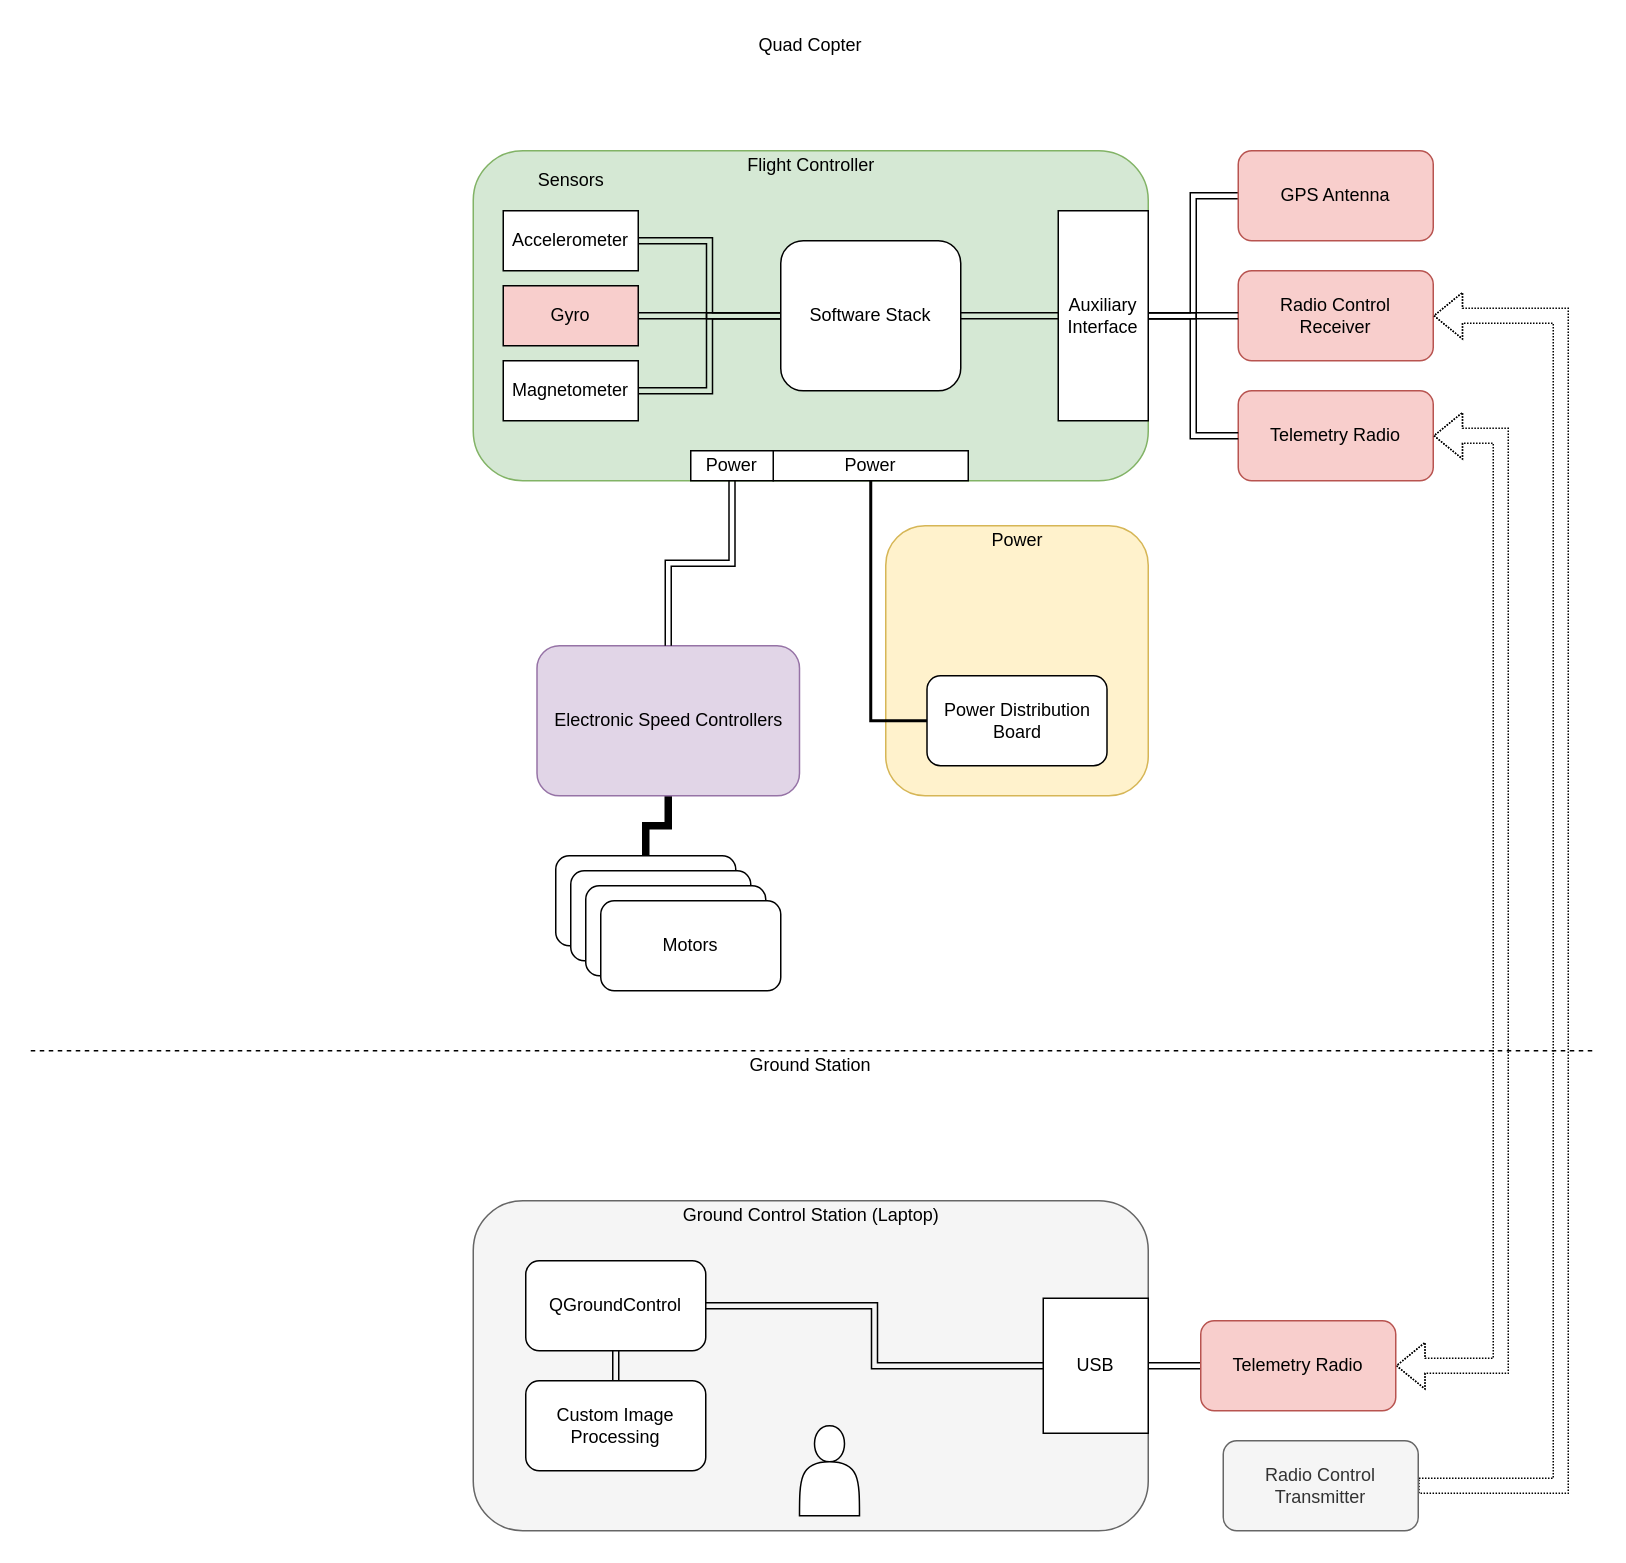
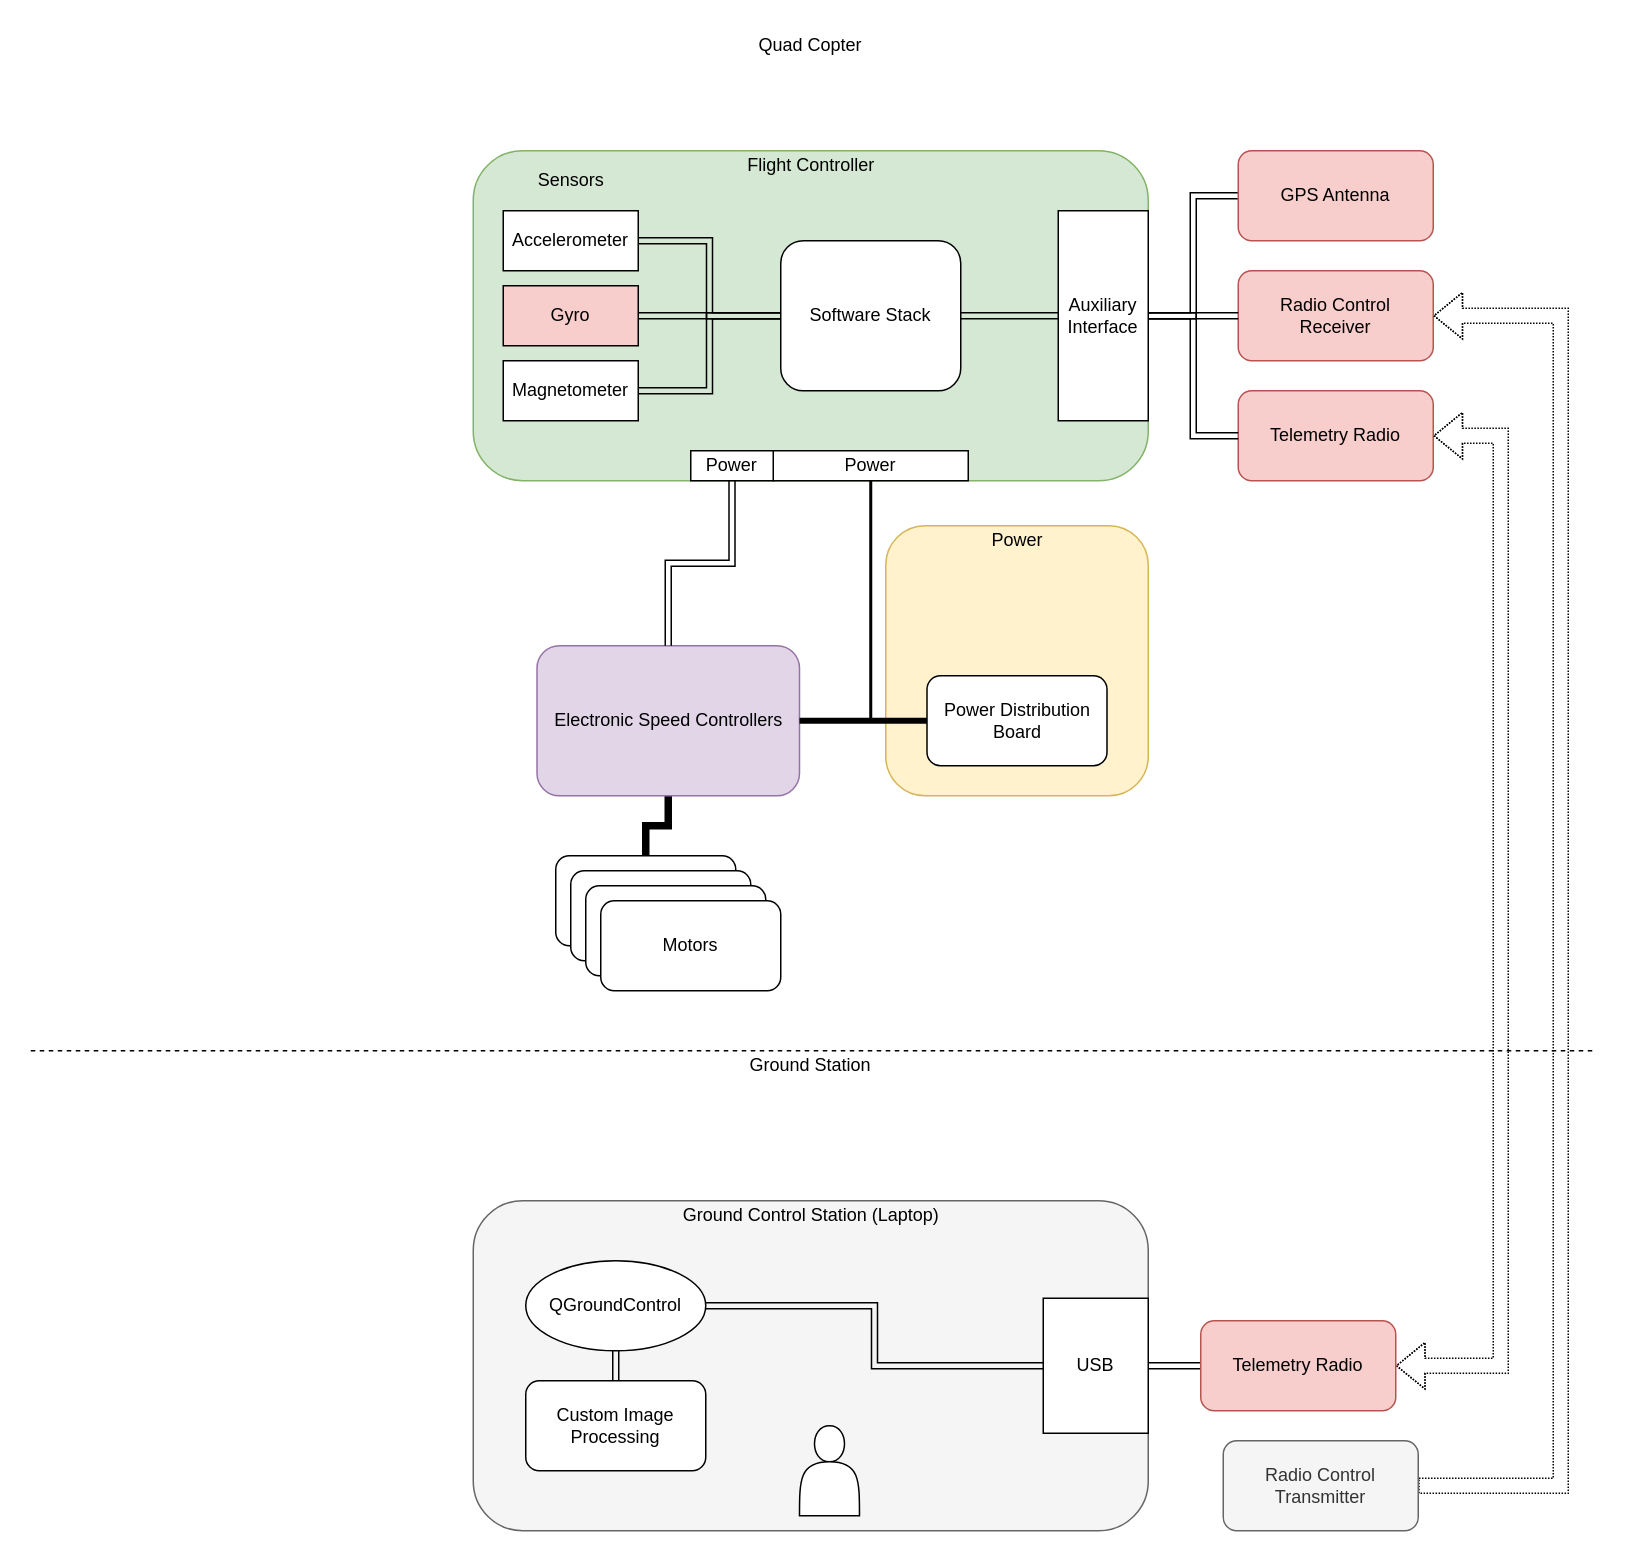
  <mxCell id="0" />
  <mxCell id="1" parent="0" />
  <mxCell id="2" value="" style="endArrow=none;dashed=1;html=1;" edge="1" parent="1"><mxGeometry width="50" height="50" relative="1" as="geometry"><mxPoint x="20" y="700" as="sourcePoint" /><mxPoint x="1062" y="700" as="targetPoint" /></mxGeometry></mxCell>
  <mxCell id="3" value="" style="rounded=1;whiteSpace=wrap;html=1;fillColor=#d5e8d4;strokeColor=#82b366;" vertex="1" parent="1"><mxGeometry x="315" y="100" width="450" height="220" as="geometry" /></mxCell>
  <mxCell id="4" value="Flight Controller" style="text;html=1;resizable=0;autosize=1;align=center;verticalAlign=middle;points=[];fillColor=none;strokeColor=none;rounded=0;" vertex="1" parent="1"><mxGeometry x="490" y="100" width="100" height="20" as="geometry" /></mxCell>
  <mxCell id="5" style="edgeStyle=orthogonalEdgeStyle;rounded=0;orthogonalLoop=1;jettySize=auto;html=1;exitX=1;exitY=0.5;exitDx=0;exitDy=0;entryX=0;entryY=0.5;entryDx=0;entryDy=0;endArrow=none;endFill=0;strokeWidth=1;shape=link;" edge="1" parent="1" source="6" target="41"><mxGeometry relative="1" as="geometry" /></mxCell>
  <mxCell id="6" value="Accelerometer" style="rounded=0;whiteSpace=wrap;html=1;" vertex="1" parent="1"><mxGeometry x="335" y="140" width="90" height="40" as="geometry" /></mxCell>
  <mxCell id="7" style="edgeStyle=orthogonalEdgeStyle;shape=link;rounded=0;orthogonalLoop=1;jettySize=auto;html=1;exitX=1;exitY=0.5;exitDx=0;exitDy=0;entryX=0;entryY=0.5;entryDx=0;entryDy=0;endArrow=none;endFill=0;strokeWidth=1;" edge="1" parent="1" source="8" target="41"><mxGeometry relative="1" as="geometry" /></mxCell>
  <mxCell id="8" value="Gyro" style="rounded=0;whiteSpace=wrap;html=1;fillColor=#f8cecc;" vertex="1" parent="1"><mxGeometry x="335" y="190" width="90" height="40" as="geometry" /></mxCell>
  <mxCell id="9" style="edgeStyle=orthogonalEdgeStyle;shape=link;rounded=0;orthogonalLoop=1;jettySize=auto;html=1;exitX=1;exitY=0.5;exitDx=0;exitDy=0;entryX=0;entryY=0.5;entryDx=0;entryDy=0;endArrow=none;endFill=0;strokeWidth=1;" edge="1" parent="1" source="10" target="41"><mxGeometry relative="1" as="geometry" /></mxCell>
  <mxCell id="10" value="Magnetometer" style="rounded=0;whiteSpace=wrap;html=1;" vertex="1" parent="1"><mxGeometry x="335" y="240" width="90" height="40" as="geometry" /></mxCell>
  <mxCell id="11" value="Ground&amp;nbsp;Station" style="text;html=1;strokeColor=none;fillColor=none;align=center;verticalAlign=middle;whiteSpace=wrap;rounded=0;" vertex="1" parent="1"><mxGeometry x="485" y="700" width="110" height="20" as="geometry" /></mxCell>
  <mxCell id="12" value="Quad Copter" style="text;html=1;strokeColor=none;fillColor=none;align=center;verticalAlign=middle;whiteSpace=wrap;rounded=0;" vertex="1" parent="1"><mxGeometry x="500" width="80" height="20" as="geometry" y="20" /></mxCell>
  <mxCell id="13" style="edgeStyle=orthogonalEdgeStyle;shape=link;rounded=0;orthogonalLoop=1;jettySize=auto;html=1;exitX=0;exitY=0.5;exitDx=0;exitDy=0;entryX=1;entryY=0.5;entryDx=0;entryDy=0;endArrow=none;endFill=0;" edge="1" parent="1" source="14" target="32"><mxGeometry relative="1" as="geometry" /></mxCell>
  <mxCell id="14" value="GPS Antenna" style="rounded=1;whiteSpace=wrap;html=1;fillColor=#f8cecc;strokeColor=#b85450;" vertex="1" parent="1"><mxGeometry x="825" y="100" width="130" height="60" as="geometry" /></mxCell>
  <mxCell id="15" value="Telemetry Radio" style="rounded=1;whiteSpace=wrap;html=1;fillColor=#f8cecc;strokeColor=#b85450;" vertex="1" parent="1"><mxGeometry x="825" y="260" width="130" height="60" as="geometry" /></mxCell>
  <mxCell id="16" value="Sensors" style="text;html=1;resizable=0;autosize=1;align=center;verticalAlign=middle;points=[];fillColor=none;strokeColor=none;rounded=0;" vertex="1" parent="1"><mxGeometry x="350" y="110" width="60" height="20" as="geometry" /></mxCell>
  <mxCell id="17" value="" style="rounded=1;whiteSpace=wrap;html=1;fillColor=#f5f5f5;strokeColor=#666666;fontColor=#333333;" vertex="1" parent="1"><mxGeometry x="315" y="800" width="450" height="220" as="geometry" /></mxCell>
  <mxCell id="18" value="Ground Control Station (Laptop)" style="text;html=1;strokeColor=none;fillColor=none;align=center;verticalAlign=middle;whiteSpace=wrap;rounded=0;" vertex="1" parent="1"><mxGeometry x="442.5" y="800" width="195" height="20" as="geometry" /></mxCell>
  <mxCell id="19" style="edgeStyle=orthogonalEdgeStyle;shape=link;rounded=0;orthogonalLoop=1;jettySize=auto;html=1;exitX=0.5;exitY=1;exitDx=0;exitDy=0;entryX=0.5;entryY=0;entryDx=0;entryDy=0;endArrow=none;endFill=0;" edge="1" parent="1" source="21" target="25"><mxGeometry relative="1" as="geometry" /></mxCell>
  <mxCell id="20" style="edgeStyle=orthogonalEdgeStyle;shape=link;rounded=0;orthogonalLoop=1;jettySize=auto;html=1;exitX=1;exitY=0.5;exitDx=0;exitDy=0;entryX=0;entryY=0.5;entryDx=0;entryDy=0;endArrow=none;endFill=0;" edge="1" parent="1" source="21" target="27"><mxGeometry relative="1" as="geometry" /></mxCell>
- <mxCell id="21" value="QGroundControl" style="rounded=1;whiteSpace=wrap;html=1;" vertex="1" parent="1"><mxGeometry x="350" y="840" width="120" height="60" as="geometry" /></mxCell>
+ <mxCell id="21" value="QGroundControl" style="ellipse;whiteSpace=wrap;html=1;" vertex="1" parent="1"><mxGeometry x="350" y="840" width="120" height="60" as="geometry" /></mxCell>
  <mxCell id="22" style="edgeStyle=orthogonalEdgeStyle;shape=link;rounded=0;orthogonalLoop=1;jettySize=auto;html=1;exitX=0;exitY=0.5;exitDx=0;exitDy=0;entryX=1;entryY=0.5;entryDx=0;entryDy=0;endArrow=none;endFill=0;" edge="1" parent="1" source="24" target="27"><mxGeometry relative="1" as="geometry" /></mxCell>
  <mxCell id="23" style="edgeStyle=orthogonalEdgeStyle;rounded=0;orthogonalLoop=1;jettySize=auto;html=1;exitX=1;exitY=0.5;exitDx=0;exitDy=0;entryX=1;entryY=0.5;entryDx=0;entryDy=0;startArrow=block;startFill=0;endArrow=block;endFill=0;strokeWidth=1;shape=flexArrow;dashed=1;dashPattern=1 1;" edge="1" parent="1" source="24" target="15"><mxGeometry relative="1" as="geometry"><Array as="points"><mxPoint x="1000" y="910" /><mxPoint x="1000" y="290" /></Array></mxGeometry></mxCell>
  <mxCell id="24" value="Telemetry Radio" style="rounded=1;whiteSpace=wrap;html=1;fillColor=#f8cecc;strokeColor=#b85450;" vertex="1" parent="1"><mxGeometry x="800" y="880" width="130" height="60" as="geometry" /></mxCell>
  <mxCell id="25" value="Custom Image Processing" style="rounded=1;whiteSpace=wrap;html=1;" vertex="1" parent="1"><mxGeometry x="350" y="920" width="120" height="60" as="geometry" /></mxCell>
  <mxCell id="26" value="Radio Control&lt;br&gt;Receiver" style="rounded=1;whiteSpace=wrap;html=1;fillColor=#f8cecc;strokeColor=#b85450;" vertex="1" parent="1"><mxGeometry x="825" y="180" width="130" height="60" as="geometry" /></mxCell>
  <mxCell id="27" value="USB" style="rounded=0;whiteSpace=wrap;html=1;" vertex="1" parent="1"><mxGeometry x="695" y="865" width="70" height="90" as="geometry" /></mxCell>
  <mxCell id="28" style="edgeStyle=orthogonalEdgeStyle;shape=flexArrow;rounded=0;orthogonalLoop=1;jettySize=auto;html=1;exitX=1;exitY=0.5;exitDx=0;exitDy=0;entryX=1;entryY=0.5;entryDx=0;entryDy=0;dashed=1;dashPattern=1 1;startArrow=none;startFill=0;endArrow=block;endFill=0;strokeWidth=1;" edge="1" parent="1" source="29" target="26"><mxGeometry relative="1" as="geometry"><Array as="points"><mxPoint x="1040" y="990" /><mxPoint x="1040" y="210" /></Array></mxGeometry></mxCell>
  <mxCell id="29" value="Radio Control Transmitter" style="rounded=1;whiteSpace=wrap;html=1;fillColor=#f5f5f5;strokeColor=#666666;fontColor=#333333;" vertex="1" parent="1"><mxGeometry x="815" y="960" width="130" height="60" as="geometry" /></mxCell>
  <mxCell id="30" style="edgeStyle=orthogonalEdgeStyle;shape=link;rounded=0;orthogonalLoop=1;jettySize=auto;html=1;exitX=1;exitY=0.5;exitDx=0;exitDy=0;entryX=0;entryY=0.5;entryDx=0;entryDy=0;endArrow=none;endFill=0;" edge="1" parent="1" source="32" target="26"><mxGeometry relative="1" as="geometry" /></mxCell>
  <mxCell id="31" style="edgeStyle=orthogonalEdgeStyle;shape=link;rounded=0;orthogonalLoop=1;jettySize=auto;html=1;exitX=1;exitY=0.5;exitDx=0;exitDy=0;entryX=0;entryY=0.5;entryDx=0;entryDy=0;endArrow=none;endFill=0;" edge="1" parent="1" source="32" target="15"><mxGeometry relative="1" as="geometry" /></mxCell>
  <mxCell id="32" value="Auxiliary Interface" style="rounded=0;whiteSpace=wrap;html=1;" vertex="1" parent="1"><mxGeometry x="705" y="140" width="60" height="140" as="geometry" /></mxCell>
  <mxCell id="33" value="" style="rounded=1;whiteSpace=wrap;html=1;fillColor=#fff2cc;strokeColor=#d6b656;" vertex="1" parent="1"><mxGeometry x="590" y="350" width="175" height="180" as="geometry" /></mxCell>
  <mxCell id="34" style="edgeStyle=orthogonalEdgeStyle;rounded=0;orthogonalLoop=1;jettySize=auto;html=1;exitX=0.5;exitY=1;exitDx=0;exitDy=0;startArrow=none;startFill=0;endArrow=none;endFill=0;strokeWidth=5;" edge="1" parent="1" source="35" target="43"><mxGeometry relative="1" as="geometry" /></mxCell>
  <mxCell id="35" value="Electronic Speed Controllers" style="rounded=1;whiteSpace=wrap;html=1;fillColor=#e1d5e7;strokeColor=#9673a6;" vertex="1" parent="1"><mxGeometry x="357.5" y="430" width="175" height="100" as="geometry" /></mxCell>
  <mxCell id="36" style="edgeStyle=orthogonalEdgeStyle;rounded=0;orthogonalLoop=1;jettySize=auto;html=1;exitX=0;exitY=0.5;exitDx=0;exitDy=0;startArrow=none;startFill=0;endArrow=none;endFill=0;endSize=2;strokeWidth=2;" edge="1" parent="1" source="38" target="42"><mxGeometry relative="1" as="geometry" /></mxCell>
+ <mxCell id="37" style="edgeStyle=orthogonalEdgeStyle;rounded=0;orthogonalLoop=1;jettySize=auto;html=1;exitX=0;exitY=0.5;exitDx=0;exitDy=0;entryX=1;entryY=0.5;entryDx=0;entryDy=0;startArrow=none;startFill=0;endArrow=none;endFill=0;endSize=2;strokeWidth=4;" edge="1" parent="1" source="38" target="35"><mxGeometry relative="1" as="geometry" /></mxCell>
  <mxCell id="38" value="Power Distribution Board" style="rounded=1;whiteSpace=wrap;html=1;" vertex="1" parent="1"><mxGeometry x="617.5" y="450" width="120" height="60" as="geometry" /></mxCell>
  <mxCell id="39" value="Power" style="text;html=1;strokeColor=none;fillColor=none;align=center;verticalAlign=middle;whiteSpace=wrap;rounded=0;" vertex="1" parent="1"><mxGeometry x="657.5" y="350" width="40" height="20" as="geometry" /></mxCell>
  <mxCell id="40" style="edgeStyle=orthogonalEdgeStyle;shape=link;rounded=0;orthogonalLoop=1;jettySize=auto;html=1;exitX=1;exitY=0.5;exitDx=0;exitDy=0;endArrow=none;endFill=0;strokeWidth=1;" edge="1" parent="1" source="41" target="32"><mxGeometry relative="1" as="geometry" /></mxCell>
  <mxCell id="41" value="Software Stack" style="rounded=1;whiteSpace=wrap;html=1;" vertex="1" parent="1"><mxGeometry x="520" y="160" width="120" height="100" as="geometry" /></mxCell>
  <mxCell id="42" value="Power" style="rounded=0;whiteSpace=wrap;html=1;" vertex="1" parent="1"><mxGeometry x="515" y="300" width="130" height="20" as="geometry" /></mxCell>
  <mxCell id="43" value="Motor" style="rounded=1;whiteSpace=wrap;html=1;" vertex="1" parent="1"><mxGeometry x="370" y="570" width="120" height="60" as="geometry" /></mxCell>
  <mxCell id="44" value="Motor" style="rounded=1;whiteSpace=wrap;html=1;" vertex="1" parent="1"><mxGeometry x="380" y="580" width="120" height="60" as="geometry" /></mxCell>
  <mxCell id="45" value="Motor" style="rounded=1;whiteSpace=wrap;html=1;" vertex="1" parent="1"><mxGeometry x="390" y="590" width="120" height="60" as="geometry" /></mxCell>
  <mxCell id="46" value="Motors" style="rounded=1;whiteSpace=wrap;html=1;" vertex="1" parent="1"><mxGeometry x="400" y="600" width="120" height="60" as="geometry" /></mxCell>
  <mxCell id="47" style="edgeStyle=orthogonalEdgeStyle;rounded=0;orthogonalLoop=1;jettySize=auto;html=1;exitX=0.5;exitY=1;exitDx=0;exitDy=0;entryX=0.5;entryY=0;entryDx=0;entryDy=0;startArrow=none;startFill=0;endArrow=none;endFill=0;strokeWidth=1;shape=link;" edge="1" parent="1" source="48" target="35"><mxGeometry relative="1" as="geometry" /></mxCell>
  <mxCell id="48" value="Power" style="rounded=0;whiteSpace=wrap;html=1;" vertex="1" parent="1"><mxGeometry x="460" y="300" width="55" height="20" as="geometry" /></mxCell>
  <mxCell id="49" value="" style="shape=actor;whiteSpace=wrap;html=1;" vertex="1" parent="1"><mxGeometry x="532.5" y="950" width="40" height="60" as="geometry" /></mxCell>
